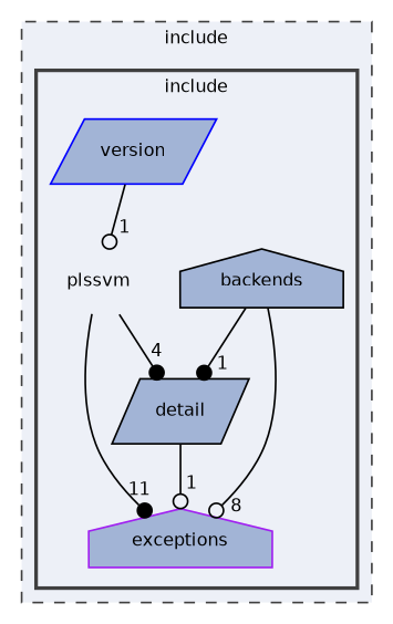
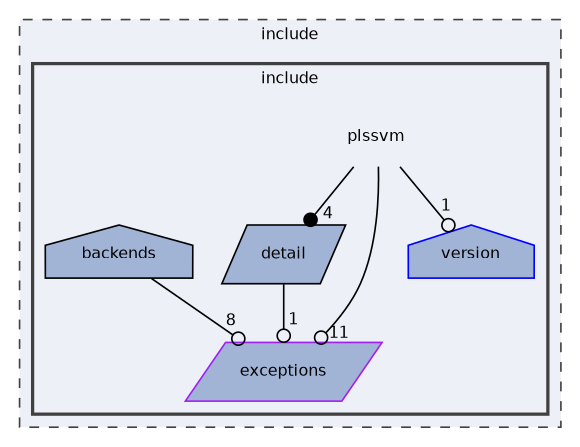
  digraph {
    compound=true
    node [fontname=Helvetica fontsize=10 shape=house color=black fillcolor="#a2b4d6" style="filled,"]
    edge [fontname=Helvetica fontsize=10 headlabel=1 labeldistance=1.5 labelfontname=Helvetica labelfontsize=10 arrowhead=odot]
    n1 [label=plssvm shape=plaintext fillcolor="" style=""]
    n2 [label=backends]
    n3 [label=detail shape=parallelogram]
-   n4 [color=purple label=exceptions]
-   n5 [color=blue label=version shape=parallelogram]
+   n4 [color=purple label=exceptions shape=parallelogram]
+   n5 [color=blue label=version]
    subgraph cluster_1 {
      bgcolor="#edf0f7"
      fontname=Helvetica
      fontsize=10
      label=include
      pencolor=grey25
      style="filled,dashed,"
      subgraph cluster_2 {
        bgcolor="#edf0f7"
        fontname=Helvetica
        fontsize=10
        pencolor=grey25
        style="filled,bold,"
        n1
        n2
        n3
        n4
        n5
      }
    }
    n1 -> n3 [headlabel=4 arrowhead=dot]
-   n1 -> n4 [headlabel=11 arrowhead=dot]
-   n5 -> n1
-   n2 -> n3 [arrowhead=dot]
+   n1 -> n4 [headlabel=11]
+   n1 -> n5
    n2 -> n4 [headlabel=8]
    n3 -> n4
  }
